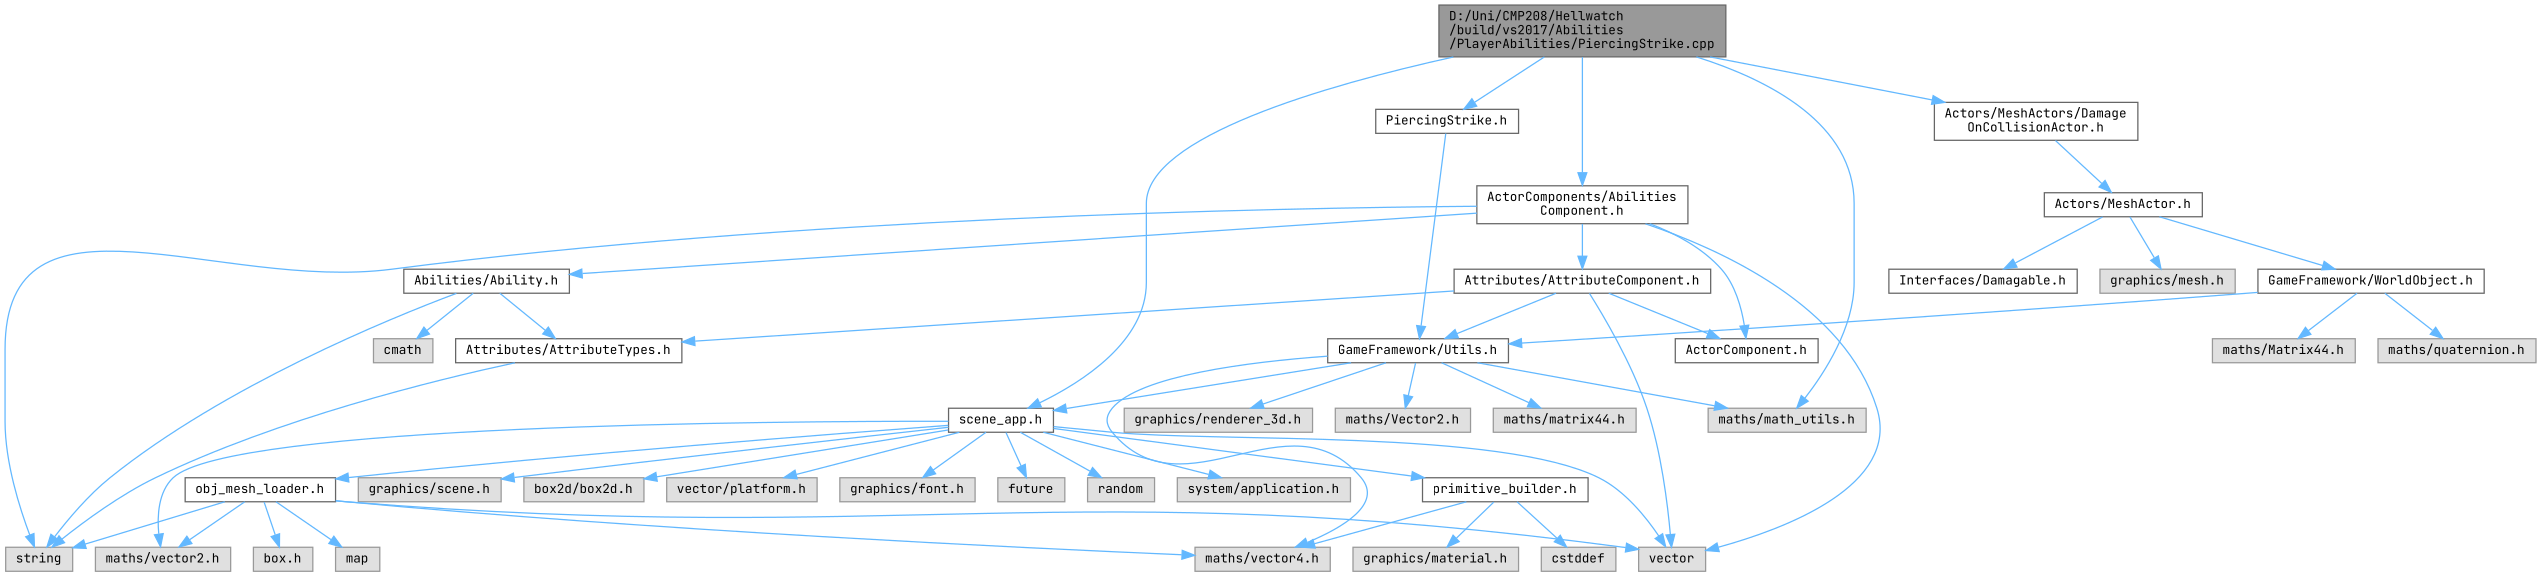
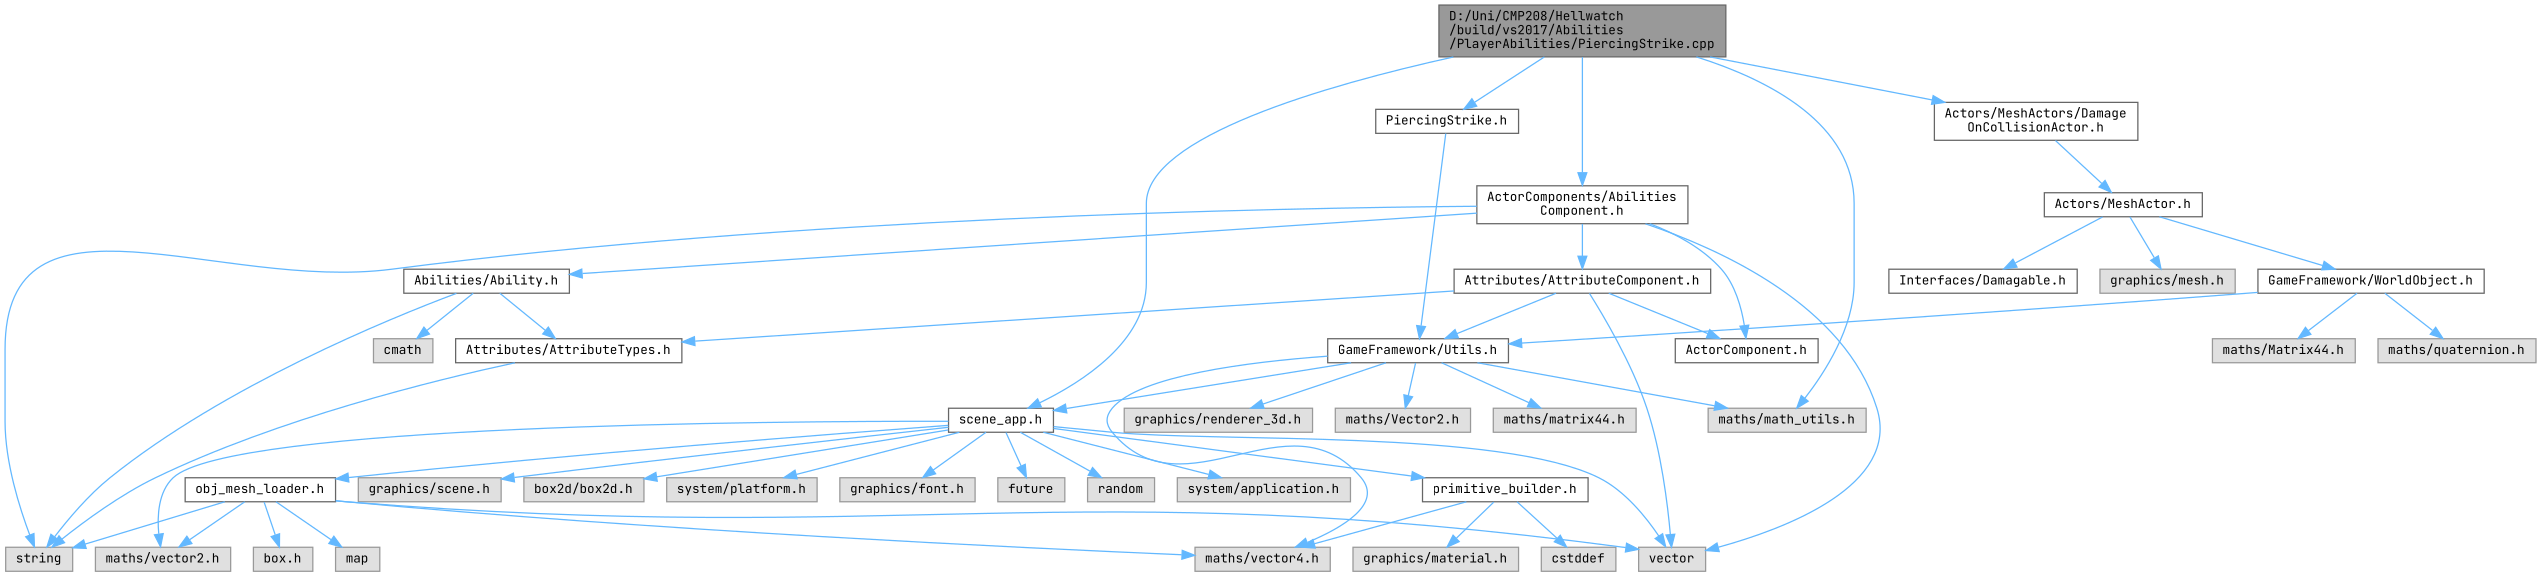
  digraph {
    fontname="JetBrains Mono"
    node [color=grey60 fillcolor="#E0E0E0" fontname="JetBrains Mono" fontsize=10 shape=box style=filled]
    edge [color=steelblue1 fontname="JetBrains Mono" fontsize=10 labelfontname=Helvetica labelfontsize=10 style=solid]
    n1 [color=gray40 fillcolor=grey60 fontcolor=black height=0.2 label="D:/Uni/CMP208/Hellwatch\l/build/vs2017/Abilities\l/PlayerAbilities/PiercingStrike.cpp" width=0.4]
    n2 [color=grey40 fillcolor=white height=0.2 label="PiercingStrike.h" width=0.4]
    n3 [color=grey40 fillcolor=white height=0.2 label="scene_app.h" width=0.4]
    n4 [height=0.2 label="maths/math_utils.h" width=0.4]
    n5 [color=grey40 fillcolor=white height=0.2 label="ActorComponents/Abilities\lComponent.h" width=0.4]
    n6 [color=grey40 fillcolor=white height=0.2 label="Actors/MeshActors/Damage\lOnCollisionActor.h" width=0.4]
    n7 [color=grey40 fillcolor=white height=0.2 label="GameFramework/Utils.h" width=0.4]
    n8 [height=0.2 label="system/application.h" width=0.4]
    n9 [height=0.2 label="maths/vector2.h" width=0.4]
    n10 [color=grey40 fillcolor=white height=0.2 label="primitive_builder.h" width=0.4]
    n11 [height=0.2 label="graphics/scene.h" width=0.4]
    n12 [height=0.2 label="box2d/box2d.h" width=0.4]
-   n13 [height=0.2 label="vector/platform.h" width=0.4]
+   n13 [height=0.2 label="system/platform.h" width=0.4]
    n14 [color=grey40 fillcolor=white height=0.2 label="obj_mesh_loader.h" width=0.4]
    n15 [height=0.2 label=vector width=0.4]
    n16 [height=0.2 label="graphics/font.h" width=0.4]
    n17 [height=0.2 label=future width=0.4]
    n18 [height=0.2 label=random width=0.4]
    n19 [color=grey40 fillcolor=white height=0.2 label="Abilities/Ability.h" width=0.4]
    n20 [height=0.2 label=string width=0.4]
    n21 [color=grey40 fillcolor=white height=0.2 label="ActorComponent.h" width=0.4]
    n22 [color=grey40 fillcolor=white height=0.2 label="Attributes/AttributeComponent.h" width=0.4]
    n23 [color=grey40 fillcolor=white height=0.2 label="Actors/MeshActor.h" width=0.4]
    n24 [height=0.2 label=cmath width=0.4]
    n25 [color=grey40 fillcolor=white height=0.2 label="Attributes/AttributeTypes.h" width=0.4]
    n26 [height=0.2 label="maths/Vector2.h" width=0.4]
    n27 [height=0.2 label="maths/vector4.h" width=0.4]
    n28 [height=0.2 label="maths/matrix44.h" width=0.4]
    n29 [height=0.2 label="graphics/renderer_3d.h" width=0.4]
    n30 [height=0.2 label="graphics/material.h" width=0.4]
    n31 [height=0.2 label=cstddef width=0.4]
    n32 [height=0.2 label="box.h" width=0.4]
    n33 [height=0.2 label=map width=0.4]
    n34 [color=grey40 fillcolor=white height=0.2 label="GameFramework/WorldObject.h" width=0.4]
    n35 [height=0.2 label="graphics/mesh.h" width=0.4]
    n36 [color=grey40 fillcolor=white height=0.2 label="Interfaces/Damagable.h" width=0.4]
    n37 [height=0.2 label="maths/Matrix44.h" width=0.4]
    n38 [height=0.2 label="maths/quaternion.h" width=0.4]
    n1 -> n2
    n1 -> n3
    n1 -> n4
    n1 -> n5
    n1 -> n6
    n2 -> n7
    n3 -> n8
    n3 -> n9
    n3 -> n10
    n3 -> n11
    n3 -> n12
    n3 -> n13
    n3 -> n14
    n3 -> n15
    n3 -> n16
    n3 -> n17
    n3 -> n18
    n5 -> n15
    n5 -> n19
    n5 -> n20
    n5 -> n21
    n5 -> n22
    n6 -> n23
    n7 -> n3
    n7 -> n4
    n7 -> n26
    n7 -> n27
    n7 -> n28
    n7 -> n29
    n10 -> n27
    n10 -> n30
    n10 -> n31
    n14 -> n9
    n14 -> n15
    n14 -> n20
    n14 -> n27
    n14 -> n32
    n14 -> n33
    n19 -> n20
    n19 -> n24
    n19 -> n25
    n22 -> n7
    n22 -> n15
    n22 -> n21
    n22 -> n25
    n23 -> n34
    n23 -> n35
    n23 -> n36
    n25 -> n20
    n34 -> n7
    n34 -> n37
    n34 -> n38
  }
